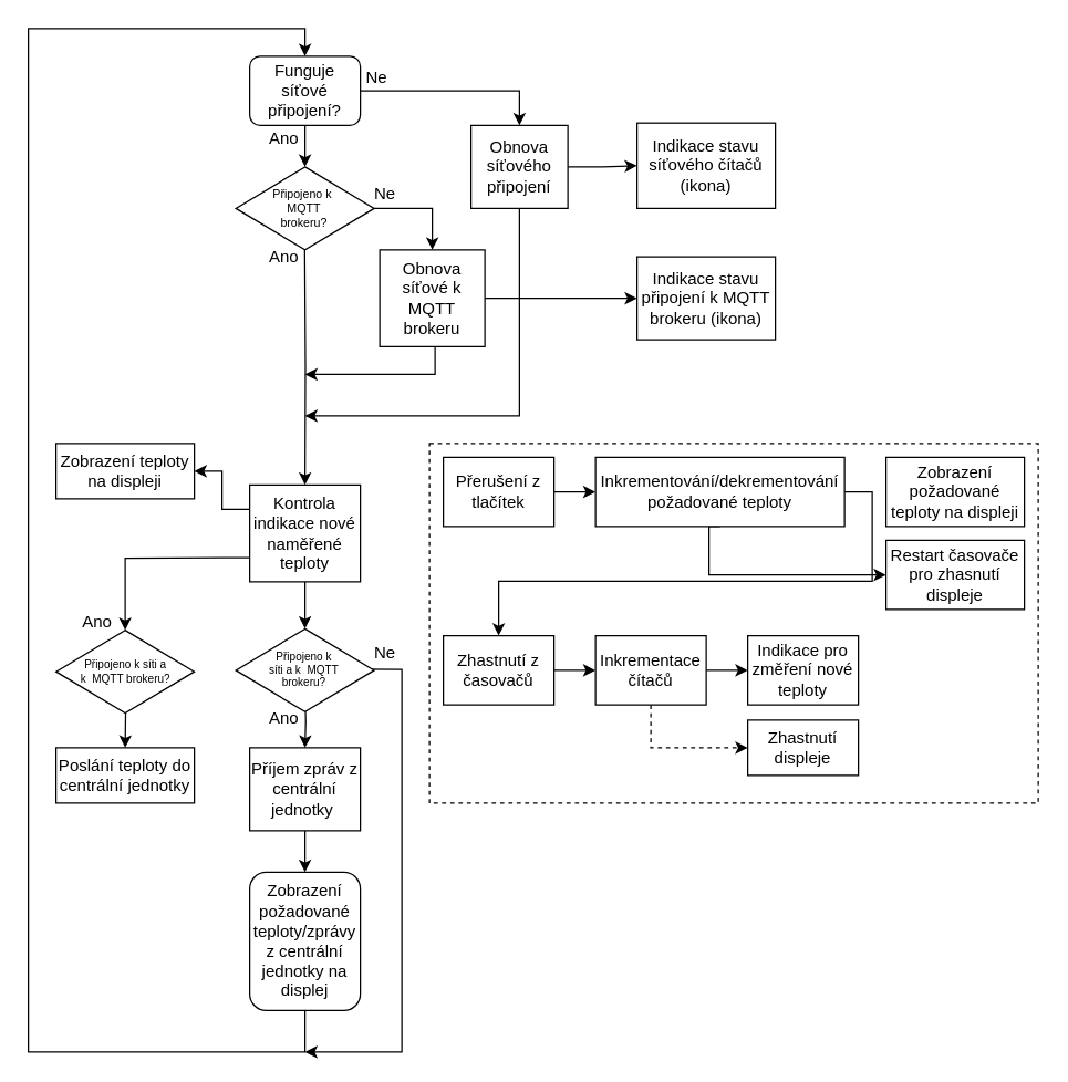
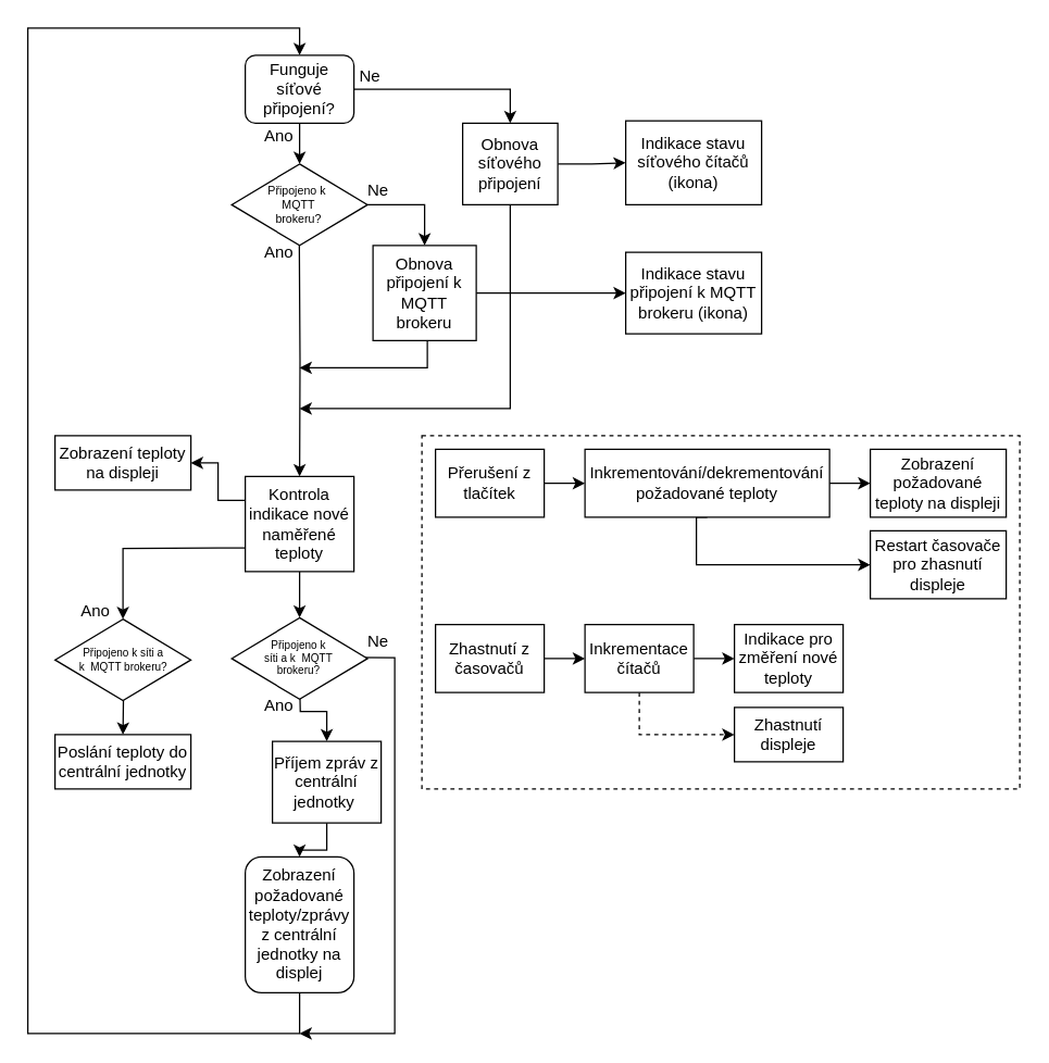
  <mxCell id="0" />
  <mxCell id="1" parent="0" />
  <mxCell id="2" value="" style="rounded=0;whiteSpace=wrap;html=1;fillColor=none;dashed=1;" parent="1" vertex="1"><mxGeometry x="310" y="320" width="440" height="260" as="geometry" /></mxCell>
  <mxCell id="3" style="edgeStyle=orthogonalEdgeStyle;rounded=0;orthogonalLoop=1;jettySize=auto;html=1;exitX=0.5;exitY=1;exitDx=0;exitDy=0;entryX=0;entryY=0.5;entryDx=0;entryDy=0;dashed=1;" parent="1" source="39" target="12" edge="1"><mxGeometry relative="1" as="geometry"><Array as="points"><mxPoint x="470" y="540" /></Array></mxGeometry></mxCell>
  <mxCell id="4" value="Indikace pro změření nové teploty" style="whiteSpace=wrap;html=1;gradientDirection=west;rounded=0;" parent="1" vertex="1"><mxGeometry x="540" y="459" width="80" height="50" as="geometry" /></mxCell>
  <mxCell id="5" style="edgeStyle=orthogonalEdgeStyle;rounded=0;orthogonalLoop=1;jettySize=auto;html=1;exitX=1;exitY=0.5;exitDx=0;exitDy=0;entryX=0;entryY=0.5;entryDx=0;entryDy=0;" parent="1" source="6" target="11" edge="1"><mxGeometry relative="1" as="geometry" /></mxCell>
  <mxCell id="6" value="Přerušení z tlačítek" style="whiteSpace=wrap;html=1;rounded=0;" parent="1" vertex="1"><mxGeometry x="320" y="330" width="80" height="50" as="geometry" /></mxCell>
  <mxCell id="7" style="edgeStyle=orthogonalEdgeStyle;rounded=0;orthogonalLoop=1;jettySize=auto;html=1;exitX=1;exitY=0.5;exitDx=0;exitDy=0;entryX=0;entryY=0.5;entryDx=0;entryDy=0;" parent="1" source="8" target="39" edge="1"><mxGeometry relative="1" as="geometry" /></mxCell>
  <mxCell id="8" value="Zhastnutí z časovačů" style="whiteSpace=wrap;html=1;rounded=0;shadow=0;sketch=0;" parent="1" vertex="1"><mxGeometry x="320" y="459" width="80" height="50" as="geometry" /></mxCell>
- <mxCell id="9" style="edgeStyle=orthogonalEdgeStyle;rounded=0;orthogonalLoop=1;jettySize=auto;html=1;exitX=1;exitY=0.5;exitDx=0;exitDy=0;" parent="1" source="11" target="8" edge="1"><mxGeometry relative="1" as="geometry"><mxPoint x="627" y="352.5" as="targetPoint" /></mxGeometry></mxCell>
+ <mxCell id="9" style="edgeStyle=orthogonalEdgeStyle;rounded=0;orthogonalLoop=1;jettySize=auto;html=1;exitX=1;exitY=0.5;exitDx=0;exitDy=0;entryX=0;entryY=0.5;entryDx=0;entryDy=0;" parent="1" source="11" target="20" edge="1"><mxGeometry relative="1" as="geometry"><mxPoint x="627" y="352.5" as="targetPoint" /></mxGeometry></mxCell>
  <mxCell id="10" style="edgeStyle=orthogonalEdgeStyle;rounded=0;orthogonalLoop=1;jettySize=auto;html=1;exitX=0.5;exitY=1;exitDx=0;exitDy=0;entryX=0;entryY=0.5;entryDx=0;entryDy=0;" parent="1" source="11" target="21" edge="1"><mxGeometry relative="1" as="geometry"><Array as="points"><mxPoint x="512" y="415" /></Array></mxGeometry></mxCell>
  <mxCell id="11" value="Inkrementování/dekrementování požadované teploty" style="whiteSpace=wrap;html=1;rounded=0;" parent="1" vertex="1"><mxGeometry x="430" y="330" width="180" height="50" as="geometry" /></mxCell>
  <mxCell id="12" value="Zhastnutí displeje" style="whiteSpace=wrap;html=1;gradientDirection=west;rounded=0;" parent="1" vertex="1"><mxGeometry x="540" y="520" width="80" height="40" as="geometry" /></mxCell>
  <mxCell id="13" style="edgeStyle=orthogonalEdgeStyle;rounded=0;orthogonalLoop=1;jettySize=auto;html=1;exitX=0.5;exitY=1;exitDx=0;exitDy=0;entryX=0.5;entryY=0;entryDx=0;entryDy=0;" parent="1" source="15" target="55" edge="1"><mxGeometry relative="1" as="geometry"><mxPoint x="220" y="130" as="targetPoint" /><Array as="points" /></mxGeometry></mxCell>
  <mxCell id="14" style="edgeStyle=orthogonalEdgeStyle;rounded=0;orthogonalLoop=1;jettySize=auto;html=1;exitX=1;exitY=0.5;exitDx=0;exitDy=0;entryX=0.5;entryY=0;entryDx=0;entryDy=0;" parent="1" source="15" target="32" edge="1"><mxGeometry relative="1" as="geometry" /></mxCell>
  <mxCell id="15" value="Funguje síťové připojení?" style="whiteSpace=wrap;html=1;rounded=1;shadow=0;sketch=0;" parent="1" vertex="1"><mxGeometry x="180" y="40" width="80" height="50" as="geometry" /></mxCell>
  <mxCell id="16" style="edgeStyle=orthogonalEdgeStyle;rounded=0;orthogonalLoop=1;jettySize=auto;html=1;exitX=1;exitY=0.5;exitDx=0;exitDy=0;entryX=0.5;entryY=0;entryDx=0;entryDy=0;" parent="1" target="35" edge="1" source="55"><mxGeometry relative="1" as="geometry"><mxPoint x="260" y="155" as="sourcePoint" /></mxGeometry></mxCell>
  <mxCell id="17" style="edgeStyle=orthogonalEdgeStyle;rounded=0;orthogonalLoop=1;jettySize=auto;html=1;entryX=0.5;entryY=0;entryDx=0;entryDy=0;exitX=0.497;exitY=0.946;exitDx=0;exitDy=0;exitPerimeter=0;" parent="1" target="27" edge="1"><mxGeometry relative="1" as="geometry"><mxPoint x="219.76" y="177.3" as="sourcePoint" /></mxGeometry></mxCell>
  <mxCell id="18" style="edgeStyle=orthogonalEdgeStyle;rounded=0;orthogonalLoop=1;jettySize=auto;html=1;entryX=0.5;entryY=0;entryDx=0;entryDy=0;" parent="1" source="19" target="23" edge="1"><mxGeometry relative="1" as="geometry" /></mxCell>
- <mxCell id="19" value="Příjem zpráv z centrální jednotky&amp;nbsp;" style="whiteSpace=wrap;html=1;rounded=0;shadow=0;sketch=0;" parent="1" vertex="1"><mxGeometry x="180" y="540" width="80" height="60" as="geometry" /></mxCell>
+ <mxCell id="19" value="Příjem zpráv z centrální jednotky&amp;nbsp;" style="whiteSpace=wrap;html=1;rounded=0;shadow=0;sketch=0;" parent="1" vertex="1"><mxGeometry x="200" y="545" width="80" height="60" as="geometry" /></mxCell>
  <mxCell id="20" value="&lt;span&gt;Zobrazení požadované teploty na displeji&lt;/span&gt;" style="rounded=0;whiteSpace=wrap;html=1;shadow=0;sketch=0;gradientColor=none;gradientDirection=west;" parent="1" vertex="1"><mxGeometry x="640" y="330" width="100" height="50" as="geometry" /></mxCell>
  <mxCell id="21" value="&lt;span&gt;Restart časovače pro zhasnutí displeje&lt;/span&gt;" style="rounded=0;whiteSpace=wrap;html=1;shadow=0;sketch=0;gradientColor=none;gradientDirection=west;" parent="1" vertex="1"><mxGeometry x="640" y="390" width="100" height="50" as="geometry" /></mxCell>
  <mxCell id="22" style="edgeStyle=orthogonalEdgeStyle;rounded=0;orthogonalLoop=1;jettySize=auto;html=1;entryX=0.5;entryY=0;entryDx=0;entryDy=0;" parent="1" source="23" target="15" edge="1"><mxGeometry relative="1" as="geometry"><mxPoint x="-30" y="750" as="targetPoint" /><Array as="points"><mxPoint x="220" y="760" /><mxPoint x="20" y="760" /><mxPoint x="20" y="20" /><mxPoint x="220" y="20" /></Array></mxGeometry></mxCell>
  <mxCell id="23" value="Zobrazení požadované teploty/zprávy z centrální jednotky na displej" style="whiteSpace=wrap;html=1;rounded=1;shadow=0;sketch=0;" parent="1" vertex="1"><mxGeometry x="180" y="630" width="80" height="100" as="geometry" /></mxCell>
  <mxCell id="24" style="edgeStyle=orthogonalEdgeStyle;rounded=0;orthogonalLoop=1;jettySize=auto;html=1;entryX=1;entryY=0.5;entryDx=0;entryDy=0;exitX=0;exitY=0.25;exitDx=0;exitDy=0;" parent="1" source="27" target="28" edge="1"><mxGeometry relative="1" as="geometry"><Array as="points"><mxPoint x="160" y="368" /><mxPoint x="160" y="340" /></Array></mxGeometry></mxCell>
  <mxCell id="25" style="edgeStyle=orthogonalEdgeStyle;rounded=0;orthogonalLoop=1;jettySize=auto;html=1;exitX=0.5;exitY=1;exitDx=0;exitDy=0;entryX=0.5;entryY=0;entryDx=0;entryDy=0;" parent="1" source="27" edge="1" target="53"><mxGeometry relative="1" as="geometry"><mxPoint x="220" y="460" as="targetPoint" /></mxGeometry></mxCell>
  <mxCell id="26" style="edgeStyle=orthogonalEdgeStyle;rounded=0;orthogonalLoop=1;jettySize=auto;html=1;exitX=0;exitY=0.75;exitDx=0;exitDy=0;entryX=0.5;entryY=0;entryDx=0;entryDy=0;" parent="1" source="27" edge="1" target="51"><mxGeometry relative="1" as="geometry"><mxPoint x="90" y="410" as="targetPoint" /><Array as="points"><mxPoint x="160" y="402" /><mxPoint x="90" y="403" /></Array></mxGeometry></mxCell>
  <mxCell id="27" value="Kontrola indikace nové naměřené teploty" style="whiteSpace=wrap;html=1;rounded=0;shadow=0;sketch=0;" parent="1" vertex="1"><mxGeometry x="180" y="350" width="80" height="70" as="geometry" /></mxCell>
  <mxCell id="28" value="&lt;span&gt;Zobrazení teploty na displeji&lt;/span&gt;" style="rounded=0;whiteSpace=wrap;html=1;shadow=0;sketch=0;gradientColor=none;gradientDirection=west;" parent="1" vertex="1"><mxGeometry x="40" y="320" width="100" height="40" as="geometry" /></mxCell>
  <mxCell id="29" value="&lt;span&gt;Poslání teploty do centrální jednotky&lt;/span&gt;" style="rounded=0;whiteSpace=wrap;html=1;shadow=0;sketch=0;gradientColor=none;gradientDirection=west;" parent="1" vertex="1"><mxGeometry x="40" y="540" width="100" height="40" as="geometry" /></mxCell>
  <mxCell id="30" style="edgeStyle=orthogonalEdgeStyle;rounded=0;orthogonalLoop=1;jettySize=auto;html=1;exitX=0.5;exitY=1;exitDx=0;exitDy=0;" parent="1" source="32" edge="1"><mxGeometry relative="1" as="geometry"><mxPoint x="220" y="300" as="targetPoint" /><Array as="points"><mxPoint x="375" y="300" /></Array></mxGeometry></mxCell>
  <mxCell id="31" style="edgeStyle=orthogonalEdgeStyle;rounded=0;orthogonalLoop=1;jettySize=auto;html=1;entryX=0;entryY=0.5;entryDx=0;entryDy=0;" parent="1" source="32" target="36" edge="1"><mxGeometry relative="1" as="geometry" /></mxCell>
  <mxCell id="32" value="Obnova síťového připojení" style="whiteSpace=wrap;html=1;rounded=0;shadow=0;sketch=0;glass=0;" parent="1" vertex="1"><mxGeometry x="340" y="90" width="70" height="60" as="geometry" /></mxCell>
  <mxCell id="33" style="edgeStyle=orthogonalEdgeStyle;rounded=0;orthogonalLoop=1;jettySize=auto;html=1;exitX=0.5;exitY=1;exitDx=0;exitDy=0;" parent="1" source="35" edge="1"><mxGeometry relative="1" as="geometry"><mxPoint x="220" y="270" as="targetPoint" /><Array as="points"><mxPoint x="314" y="270" /></Array></mxGeometry></mxCell>
  <mxCell id="34" style="edgeStyle=orthogonalEdgeStyle;rounded=0;orthogonalLoop=1;jettySize=auto;html=1;exitX=1;exitY=0.5;exitDx=0;exitDy=0;entryX=0;entryY=0.5;entryDx=0;entryDy=0;" parent="1" source="35" target="37" edge="1"><mxGeometry relative="1" as="geometry" /></mxCell>
- <mxCell id="35" value="Obnova síťové k MQTT brokeru" style="whiteSpace=wrap;html=1;rounded=0;shadow=0;sketch=0;" parent="1" vertex="1"><mxGeometry x="274" y="180" width="76" height="70" as="geometry" /></mxCell>
+ <mxCell id="35" value="Obnova připojení k MQTT brokeru" style="whiteSpace=wrap;html=1;rounded=0;shadow=0;sketch=0;" parent="1" vertex="1"><mxGeometry x="274" y="180" width="76" height="70" as="geometry" /></mxCell>
  <mxCell id="36" value="Indikace stavu síťového čítačů (ikona)" style="whiteSpace=wrap;html=1;rounded=0;shadow=0;sketch=0;" parent="1" vertex="1"><mxGeometry x="460" y="88.25" width="100" height="61.75" as="geometry" /></mxCell>
  <mxCell id="37" value="Indikace stavu připojení k MQTT brokeru (ikona)" style="whiteSpace=wrap;html=1;rounded=0;shadow=0;sketch=0;" parent="1" vertex="1"><mxGeometry x="460" y="185" width="100" height="60" as="geometry" /></mxCell>
  <mxCell id="38" style="edgeStyle=orthogonalEdgeStyle;rounded=0;orthogonalLoop=1;jettySize=auto;html=1;exitX=1;exitY=0.5;exitDx=0;exitDy=0;entryX=0;entryY=0.5;entryDx=0;entryDy=0;" parent="1" source="39" target="4" edge="1"><mxGeometry relative="1" as="geometry" /></mxCell>
  <mxCell id="39" value="Inkrementace čítačů" style="whiteSpace=wrap;html=1;rounded=0;shadow=0;sketch=0;" parent="1" vertex="1"><mxGeometry x="430" y="459" width="80" height="50" as="geometry" /></mxCell>
  <mxCell id="40" value="Ano" style="text;html=1;strokeColor=none;fillColor=none;align=center;verticalAlign=middle;whiteSpace=wrap;rounded=0;shadow=0;sketch=0;" parent="1" vertex="1"><mxGeometry x="185" y="90" width="40" height="20" as="geometry" /></mxCell>
  <mxCell id="41" value="Ne" style="text;html=1;strokeColor=none;fillColor=none;align=center;verticalAlign=middle;whiteSpace=wrap;rounded=0;shadow=0;sketch=0;" parent="1" vertex="1"><mxGeometry x="258" y="130" width="40" height="20" as="geometry" /></mxCell>
  <mxCell id="42" value="Ano" style="text;html=1;strokeColor=none;fillColor=none;align=center;verticalAlign=middle;whiteSpace=wrap;rounded=0;shadow=0;sketch=0;" parent="1" vertex="1"><mxGeometry x="185" y="175" width="40" height="20" as="geometry" /></mxCell>
  <mxCell id="43" value="Ne" style="text;html=1;strokeColor=none;fillColor=none;align=center;verticalAlign=middle;whiteSpace=wrap;rounded=0;shadow=0;sketch=0;" parent="1" vertex="1"><mxGeometry x="252" y="46" width="40" height="20" as="geometry" /></mxCell>
  <mxCell id="44" style="edgeStyle=orthogonalEdgeStyle;rounded=0;orthogonalLoop=1;jettySize=auto;html=1;exitX=0.5;exitY=1;exitDx=0;exitDy=0;entryX=0.5;entryY=0;entryDx=0;entryDy=0;" parent="1" target="29" edge="1"><mxGeometry relative="1" as="geometry"><mxPoint x="90" y="460" as="sourcePoint" /></mxGeometry></mxCell>
  <mxCell id="45" style="edgeStyle=orthogonalEdgeStyle;rounded=0;orthogonalLoop=1;jettySize=auto;html=1;exitX=0.5;exitY=1;exitDx=0;exitDy=0;entryX=0.5;entryY=0;entryDx=0;entryDy=0;" parent="1" target="19" edge="1"><mxGeometry relative="1" as="geometry"><mxPoint x="220" y="500" as="sourcePoint" /></mxGeometry></mxCell>
  <mxCell id="46" style="edgeStyle=orthogonalEdgeStyle;rounded=0;orthogonalLoop=1;jettySize=auto;html=1;exitX=0.957;exitY=0.505;exitDx=0;exitDy=0;exitPerimeter=0;" parent="1" edge="1"><mxGeometry relative="1" as="geometry"><mxPoint x="256.56" y="483.25" as="sourcePoint" /><mxPoint x="220" y="760" as="targetPoint" /><Array as="points"><mxPoint x="290" y="483" /><mxPoint x="290" y="760" /></Array></mxGeometry></mxCell>
  <mxCell id="47" value="Ano" style="text;html=1;strokeColor=none;fillColor=none;align=center;verticalAlign=middle;whiteSpace=wrap;rounded=0;shadow=0;sketch=0;" parent="1" vertex="1"><mxGeometry x="185" y="509" width="40" height="20" as="geometry" /></mxCell>
  <mxCell id="48" value="Ne" style="text;html=1;strokeColor=none;fillColor=none;align=center;verticalAlign=middle;whiteSpace=wrap;rounded=0;shadow=0;sketch=0;" parent="1" vertex="1"><mxGeometry x="258" y="462" width="40" height="20" as="geometry" /></mxCell>
  <mxCell id="49" value="Ano" style="text;html=1;strokeColor=none;fillColor=none;align=center;verticalAlign=middle;whiteSpace=wrap;rounded=0;shadow=0;sketch=0;" parent="1" vertex="1"><mxGeometry x="50" y="439" width="40" height="20" as="geometry" /></mxCell>
  <mxCell id="50" value="" style="group" parent="1" vertex="1" connectable="0"><mxGeometry x="40" y="455" width="100" height="60" as="geometry" /></mxCell>
  <mxCell id="51" value="" style="rhombus;whiteSpace=wrap;html=1;rounded=0;shadow=0;sketch=0;gradientColor=none;gradientDirection=west;align=center;verticalAlign=middle;fontSize=8;labelPosition=center;verticalLabelPosition=middle;" parent="50" vertex="1"><mxGeometry width="100" height="60" as="geometry" /></mxCell>
  <mxCell id="52" value="&lt;font style=&quot;font-size: 8px&quot;&gt;Připojeno k síti a k&amp;nbsp; MQTT brokeru?&lt;/font&gt;" style="text;html=1;strokeColor=none;fillColor=none;align=center;verticalAlign=middle;whiteSpace=wrap;rounded=0;shadow=0;sketch=0;fontSize=7;" parent="50" vertex="1"><mxGeometry x="16.669" y="9" width="66.667" height="42" as="geometry" /></mxCell>
  <mxCell id="53" value="" style="rhombus;whiteSpace=wrap;html=1;rounded=0;shadow=0;sketch=0;gradientColor=none;gradientDirection=west;align=center;verticalAlign=middle;fontSize=8;labelPosition=center;verticalLabelPosition=middle;" vertex="1" parent="1"><mxGeometry x="170" y="454" width="100" height="60" as="geometry" /></mxCell>
  <mxCell id="54" value="&lt;font style=&quot;font-size: 8px&quot;&gt;Připojeno k síti a k&amp;nbsp; MQTT brokeru?&lt;/font&gt;" style="text;html=1;strokeColor=none;fillColor=none;align=center;verticalAlign=middle;whiteSpace=wrap;rounded=0;shadow=0;sketch=0;fontSize=7;" vertex="1" parent="1"><mxGeometry x="193.332" y="466.5" width="53.333" height="35" as="geometry" /></mxCell>
  <mxCell id="55" value="" style="rhombus;whiteSpace=wrap;html=1;rounded=0;shadow=0;sketch=0;gradientColor=none;gradientDirection=west;align=center;verticalAlign=middle;fontSize=8;labelPosition=center;verticalLabelPosition=middle;" vertex="1" parent="1"><mxGeometry x="170" y="120" width="100" height="60" as="geometry" /></mxCell>
  <mxCell id="56" value="&lt;font style=&quot;font-size: 8.5px&quot;&gt;Připojeno k&amp;nbsp; MQTT brokeru?&lt;/font&gt;" style="text;html=1;strokeColor=none;fillColor=none;align=center;verticalAlign=middle;whiteSpace=wrap;rounded=0;shadow=0;sketch=0;fontSize=7;" vertex="1" parent="1"><mxGeometry x="193.332" y="132.5" width="53.333" height="35" as="geometry" /></mxCell>
